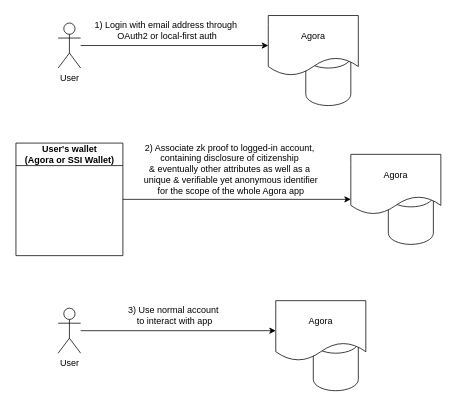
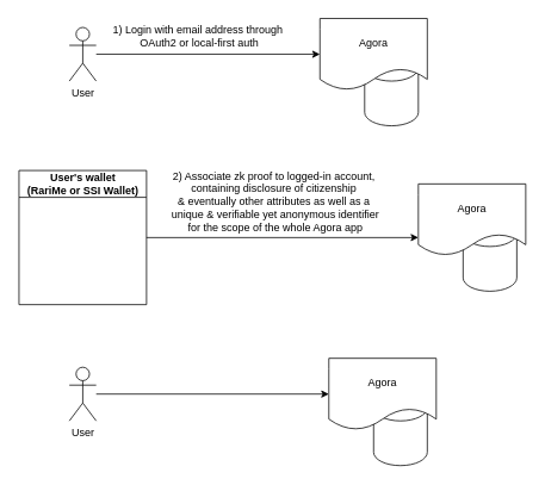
  <mxCell id="0" />
  <mxCell id="1" parent="0" />
  <mxCell id="2" style="edgeStyle=orthogonalEdgeStyle;rounded=0;orthogonalLoop=1;jettySize=auto;html=1;entryX=0;entryY=0.5;entryDx=0;entryDy=0;" edge="1" parent="1" source="3" target="5"><mxGeometry relative="1" as="geometry" /></mxCell>
  <mxCell id="3" value="User" style="shape=umlActor;verticalLabelPosition=bottom;verticalAlign=top;html=1;outlineConnect=0;" vertex="1" parent="1"><mxGeometry x="77" y="30" width="30" height="60" as="geometry" /></mxCell>
  <mxCell id="4" value="" style="shape=cylinder3;whiteSpace=wrap;html=1;boundedLbl=1;backgroundOutline=1;size=15;" vertex="1" parent="1"><mxGeometry x="407" y="60" width="60" height="80" as="geometry" /></mxCell>
  <mxCell id="5" value="Agora" style="shape=document;whiteSpace=wrap;html=1;boundedLbl=1;" vertex="1" parent="1"><mxGeometry x="357" y="20" width="120" height="80" as="geometry" /></mxCell>
  <mxCell id="6" value="1) Login with email address&amp;nbsp;&lt;span style=&quot;background-color: initial;&quot;&gt;through&amp;nbsp;&lt;/span&gt;&lt;div&gt;&lt;span style=&quot;background-color: initial;&quot;&gt;OAuth2 or local-first auth&lt;/span&gt;&lt;/div&gt;" style="text;html=1;align=center;verticalAlign=middle;resizable=0;points=[];autosize=1;strokeColor=none;fillColor=none;" vertex="1" parent="1"><mxGeometry x="112" y="20" width="220" height="40" as="geometry" /></mxCell>
- <mxCell id="7" value="User's wallet&lt;div&gt;(Agora or SSI Wallet)&lt;/div&gt;" style="swimlane;whiteSpace=wrap;html=1;startSize=30;" vertex="1" parent="1"><mxGeometry x="20.75" y="190" width="142.5" height="150" as="geometry" /></mxCell>
+ <mxCell id="7" value="User's wallet&lt;div&gt;(RariMe or SSI Wallet)&lt;/div&gt;" style="swimlane;whiteSpace=wrap;html=1;startSize=30;" vertex="1" parent="1"><mxGeometry x="20.75" y="190" width="142.5" height="150" as="geometry" /></mxCell>
  <mxCell id="8" style="edgeStyle=orthogonalEdgeStyle;rounded=0;orthogonalLoop=1;jettySize=auto;html=1;entryX=0;entryY=0.75;entryDx=0;entryDy=0;" edge="1" parent="1" source="7" target="11"><mxGeometry relative="1" as="geometry" /></mxCell>
  <mxCell id="9" value="2) Associate zk proof to logged-in account,&amp;nbsp;&lt;div&gt;containing disclosure of citizenship&amp;nbsp;&lt;/div&gt;&lt;div&gt;&amp;amp; eventually other attributes as well as a&amp;nbsp;&lt;/div&gt;&lt;div&gt;unique &amp;amp; verifiable yet anonymous identifier&lt;/div&gt;&lt;div&gt;for the scope of the whole Agora app&lt;/div&gt;" style="text;html=1;align=center;verticalAlign=middle;resizable=0;points=[];autosize=1;strokeColor=none;fillColor=none;" vertex="1" parent="1"><mxGeometry x="177" y="180" width="260" height="90" as="geometry" /></mxCell>
  <mxCell id="10" value="" style="shape=cylinder3;whiteSpace=wrap;html=1;boundedLbl=1;backgroundOutline=1;size=15;" vertex="1" parent="1"><mxGeometry x="517" y="245" width="60" height="80" as="geometry" /></mxCell>
  <mxCell id="11" value="Agora" style="shape=document;whiteSpace=wrap;html=1;boundedLbl=1;" vertex="1" parent="1"><mxGeometry x="467" y="205" width="120" height="80" as="geometry" /></mxCell>
  <mxCell id="12" style="edgeStyle=orthogonalEdgeStyle;rounded=0;orthogonalLoop=1;jettySize=auto;html=1;entryX=0;entryY=0.5;entryDx=0;entryDy=0;" edge="1" parent="1" source="13" target="15"><mxGeometry relative="1" as="geometry" /></mxCell>
  <mxCell id="13" value="User" style="shape=umlActor;verticalLabelPosition=bottom;verticalAlign=top;html=1;outlineConnect=0;" vertex="1" parent="1"><mxGeometry x="77" y="410" width="30" height="60" as="geometry" /></mxCell>
  <mxCell id="14" value="" style="shape=cylinder3;whiteSpace=wrap;html=1;boundedLbl=1;backgroundOutline=1;size=15;" vertex="1" parent="1"><mxGeometry x="417" y="440" width="60" height="80" as="geometry" /></mxCell>
  <mxCell id="15" value="Agora" style="shape=document;whiteSpace=wrap;html=1;boundedLbl=1;" vertex="1" parent="1"><mxGeometry x="367" y="400" width="120" height="80" as="geometry" /></mxCell>
- <mxCell id="16" value="3) Use normal account&amp;nbsp;&lt;div&gt;to interact with app&lt;/div&gt;" style="text;html=1;align=center;verticalAlign=middle;resizable=0;points=[];autosize=1;strokeColor=none;fillColor=none;" vertex="1" parent="1"><mxGeometry x="157" y="400" width="150" height="40" as="geometry" /></mxCell>
